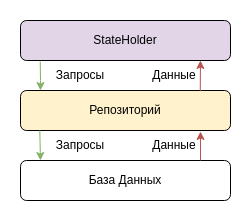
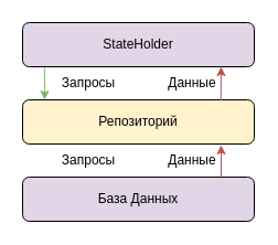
  <mxCell id="0" />
  <mxCell id="1" parent="0" />
  <mxCell id="2" value="StateHolder" style="rounded=1;whiteSpace=wrap;html=1;fillColor=#e1d5e7;" vertex="1" parent="1"><mxGeometry x="20" y="20" width="210" height="40" as="geometry" /></mxCell>
  <mxCell id="3" value="Репозиторий" style="rounded=1;whiteSpace=wrap;html=1;fillColor=#fff2cc;" vertex="1" parent="1"><mxGeometry x="20" y="90" width="210" height="40" as="geometry" /></mxCell>
- <mxCell id="4" value="База Данных" style="rounded=1;whiteSpace=wrap;html=1;" vertex="1" parent="1"><mxGeometry x="20" y="160" width="210" height="40" as="geometry" /></mxCell>
+ <mxCell id="4" value="База Данных" style="rounded=1;whiteSpace=wrap;html=1;fillColor=#e1d5e7;" vertex="1" parent="1"><mxGeometry x="20" y="160" width="210" height="40" as="geometry" /></mxCell>
  <mxCell id="5" value="" style="endArrow=classic;html=1;rounded=0;exitX=0.094;exitY=1.027;exitDx=0;exitDy=0;exitPerimeter=0;entryX=0.095;entryY=0;entryDx=0;entryDy=0;entryPerimeter=0;fillColor=#d5e8d4;strokeColor=#82b366;" edge="1" parent="1" source="2" target="3"><mxGeometry width="50" height="50" relative="1" as="geometry"><mxPoint x="40" y="110" as="sourcePoint" /><mxPoint x="90" y="60" as="targetPoint" /><Array as="points"><mxPoint x="40" y="80" /></Array></mxGeometry></mxCell>
- <mxCell id="6" value="" style="endArrow=classic;html=1;rounded=0;entryX=0.095;entryY=0;entryDx=0;entryDy=0;entryPerimeter=0;exitX=0.092;exitY=1;exitDx=0;exitDy=0;exitPerimeter=0;fillColor=#d5e8d4;strokeColor=#82b366;" edge="1" parent="1" source="3" target="4"><mxGeometry width="50" height="50" relative="1" as="geometry"><mxPoint x="0" y="110" as="sourcePoint" /><mxPoint x="50" y="60" as="targetPoint" /></mxGeometry></mxCell>
  <mxCell id="7" value="" style="endArrow=classic;html=1;rounded=0;entryX=0.857;entryY=1;entryDx=0;entryDy=0;entryPerimeter=0;exitX=0.856;exitY=0.016;exitDx=0;exitDy=0;exitPerimeter=0;fillColor=#f8cecc;strokeColor=#b85450;" edge="1" parent="1" source="3" target="2"><mxGeometry width="50" height="50" relative="1" as="geometry"><mxPoint x="70" y="130" as="sourcePoint" /><mxPoint x="120" y="80" as="targetPoint" /></mxGeometry></mxCell>
  <mxCell id="8" value="" style="endArrow=classic;html=1;rounded=0;entryX=0.838;entryY=1.021;entryDx=0;entryDy=0;entryPerimeter=0;exitX=0.839;exitY=0.002;exitDx=0;exitDy=0;exitPerimeter=0;fillColor=#f8cecc;strokeColor=#b85450;" edge="1" parent="1"><mxGeometry width="50" height="50" relative="1" as="geometry"><mxPoint x="200" y="160" as="sourcePoint" /><mxPoint x="200" y="131" as="targetPoint" /></mxGeometry></mxCell>
  <mxCell id="9" value="Запросы" style="text;html=1;strokeColor=none;fillColor=none;align=center;verticalAlign=middle;whiteSpace=wrap;rounded=0;" vertex="1" parent="1"><mxGeometry x="50" y="60" width="60" height="30" as="geometry" /></mxCell>
  <mxCell id="10" value="Данные" style="text;html=1;strokeColor=none;fillColor=none;align=center;verticalAlign=middle;whiteSpace=wrap;rounded=0;" vertex="1" parent="1"><mxGeometry x="144" y="60" width="60" height="30" as="geometry" /></mxCell>
  <mxCell id="11" value="Запросы" style="text;html=1;strokeColor=none;fillColor=none;align=center;verticalAlign=middle;whiteSpace=wrap;rounded=0;" vertex="1" parent="1"><mxGeometry x="50" y="130" width="60" height="30" as="geometry" /></mxCell>
  <mxCell id="12" value="Данные" style="text;html=1;strokeColor=none;fillColor=none;align=center;verticalAlign=middle;whiteSpace=wrap;rounded=0;" vertex="1" parent="1"><mxGeometry x="144" y="130" width="60" height="30" as="geometry" /></mxCell>
